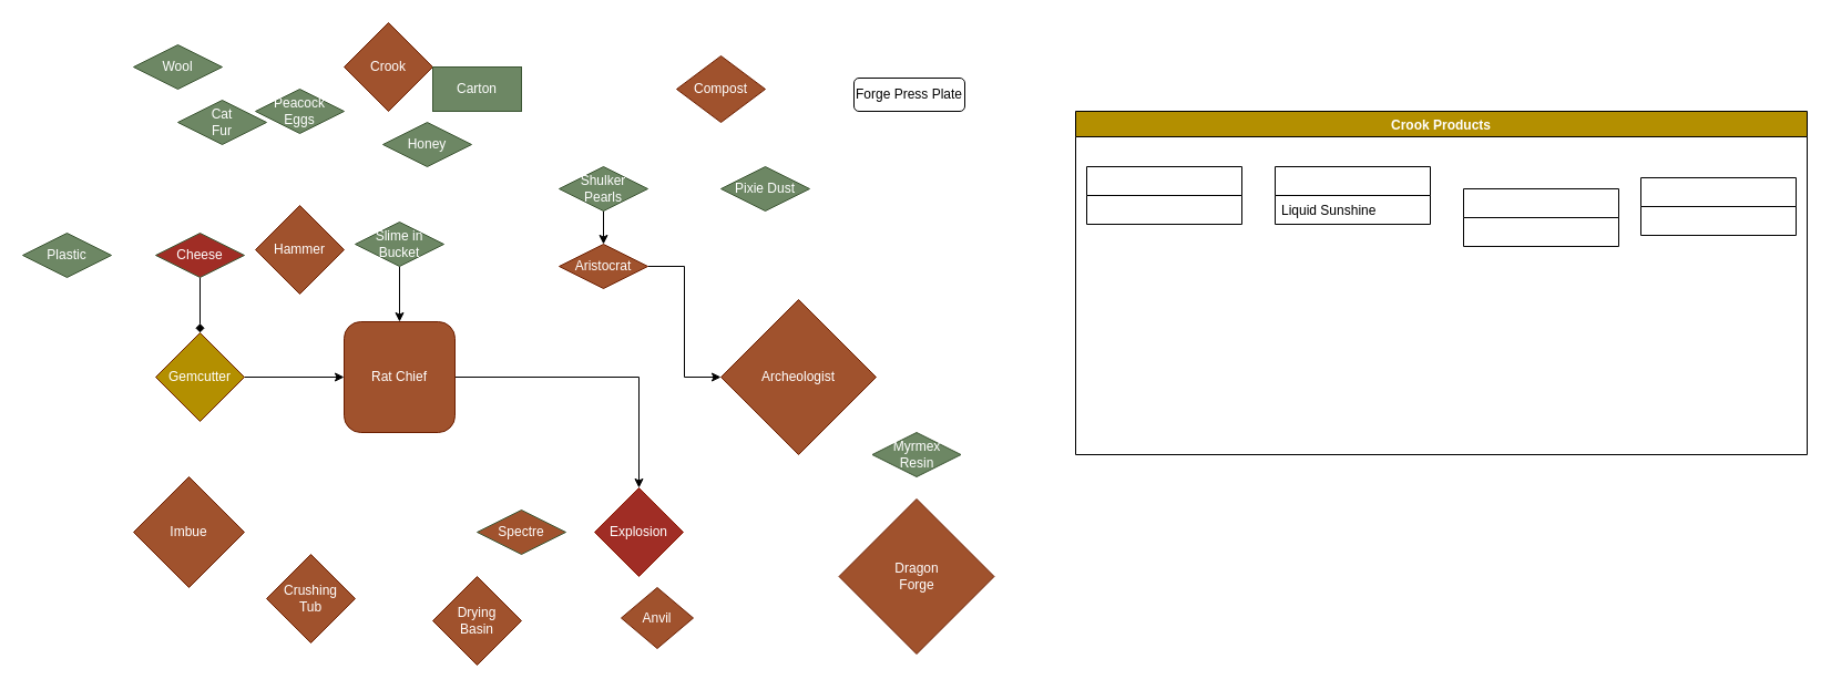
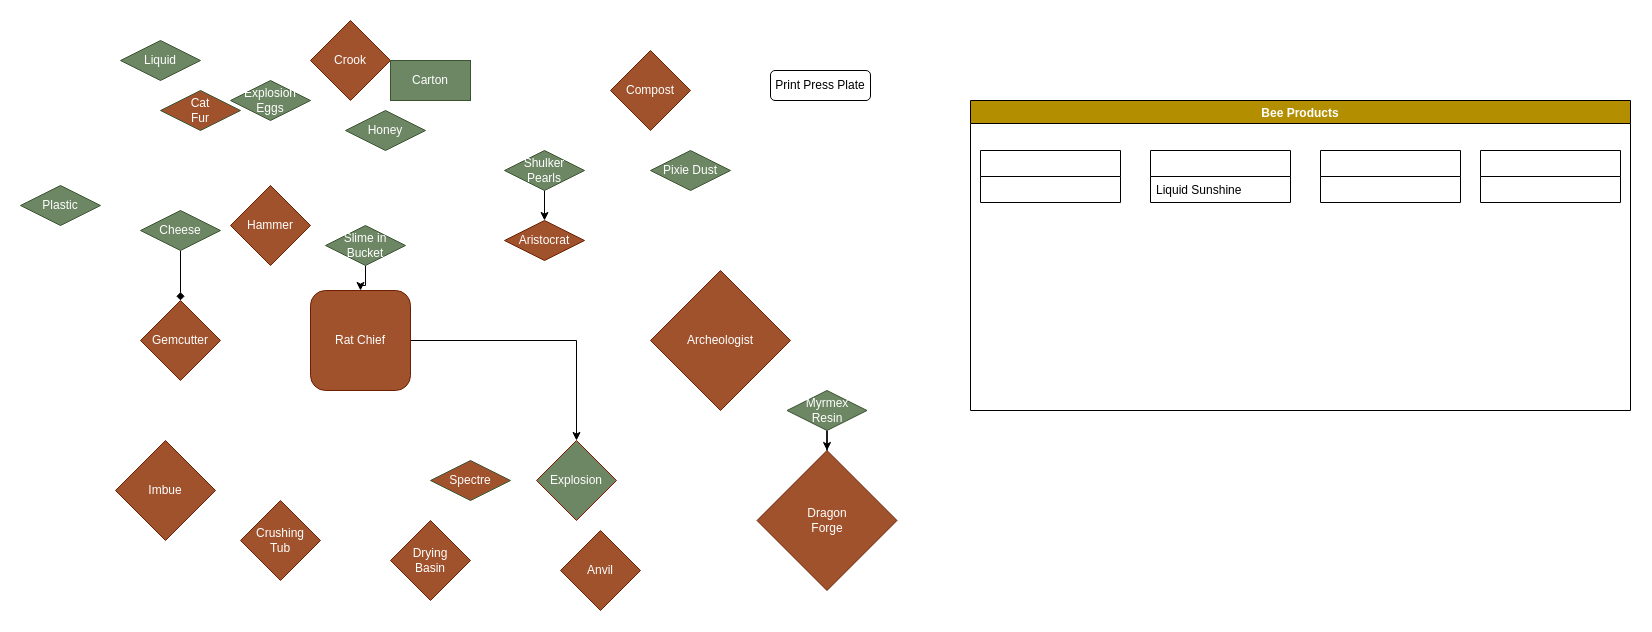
  <mxCell id="0" />
  <mxCell id="1" parent="0" />
  <mxCell id="2" style="edgeStyle=orthogonalEdgeStyle;rounded=0;orthogonalLoop=1;jettySize=auto;html=1;endArrow=diamond;" parent="1" source="3" target="5" edge="1"><mxGeometry relative="1" as="geometry" /></mxCell>
- <mxCell id="3" value="Cheese" style="rhombus;whiteSpace=wrap;html=1;fillColor=#a02d25;strokeColor=#3A5431;fontColor=#ffffff;" parent="1" vertex="1"><mxGeometry x="140" y="210" width="80" height="40" as="geometry" /></mxCell>
- <mxCell id="4" style="edgeStyle=orthogonalEdgeStyle;rounded=0;orthogonalLoop=1;jettySize=auto;html=1;" parent="1" source="5" target="7" edge="1"><mxGeometry relative="1" as="geometry" /></mxCell>
- <mxCell id="5" value="Gemcutter" style="rhombus;whiteSpace=wrap;html=1;fillColor=#b38f00;strokeColor=#6D1F00;fontColor=#ffffff;" parent="1" vertex="1"><mxGeometry x="140" y="300" width="80" height="80" as="geometry" /></mxCell>
+ <mxCell id="3" value="Cheese" style="rhombus;whiteSpace=wrap;html=1;fillColor=#6d8764;strokeColor=#3A5431;fontColor=#ffffff;" parent="1" vertex="1"><mxGeometry x="140" y="210" width="80" height="40" as="geometry" /></mxCell>
+ <mxCell id="5" value="Gemcutter" style="rhombus;whiteSpace=wrap;html=1;fillColor=#a0522d;strokeColor=#6D1F00;fontColor=#ffffff;" parent="1" vertex="1"><mxGeometry x="140" y="300" width="80" height="80" as="geometry" /></mxCell>
  <mxCell id="6" style="edgeStyle=orthogonalEdgeStyle;rounded=0;orthogonalLoop=1;jettySize=auto;html=1;" parent="1" source="7" target="31" edge="1"><mxGeometry relative="1" as="geometry" /></mxCell>
  <mxCell id="7" value="Rat Chief" style="whiteSpace=wrap;html=1;fillColor=#a0522d;strokeColor=#6D1F00;fontColor=#ffffff;rounded=1;" parent="1" vertex="1"><mxGeometry x="310" y="290" width="100" height="100" as="geometry" /></mxCell>
- <mxCell id="8" style="edgeStyle=orthogonalEdgeStyle;rounded=0;orthogonalLoop=1;jettySize=auto;html=1;entryX=0;entryY=0.5;entryDx=0;entryDy=0;" parent="1" source="9" target="10" edge="1"><mxGeometry relative="1" as="geometry" /></mxCell>
  <mxCell id="9" value="Aristocrat" style="rhombus;whiteSpace=wrap;html=1;fillColor=#a0522d;strokeColor=#6D1F00;fontColor=#ffffff;" parent="1" vertex="1"><mxGeometry x="504" y="220" width="80" height="40" as="geometry" /></mxCell>
  <mxCell id="10" value="Archeologist" style="rhombus;whiteSpace=wrap;html=1;fillColor=#a0522d;strokeColor=#6D1F00;fontColor=#ffffff;" parent="1" vertex="1"><mxGeometry x="650" y="270" width="140" height="140" as="geometry" /></mxCell>
  <mxCell id="11" value="Pixie Dust" style="rhombus;whiteSpace=wrap;html=1;fillColor=#6d8764;strokeColor=#3A5431;fontColor=#ffffff;" parent="1" vertex="1"><mxGeometry x="650" y="150" width="80" height="40" as="geometry" /></mxCell>
- <mxCell id="12" value="Peacock&lt;br&gt;Eggs" style="rhombus;whiteSpace=wrap;html=1;fillColor=#6d8764;strokeColor=#3A5431;fontColor=#ffffff;" parent="1" vertex="1"><mxGeometry x="230" y="80" width="80" height="40" as="geometry" /></mxCell>
+ <mxCell id="12" value="Explosion&lt;br&gt;Eggs" style="rhombus;whiteSpace=wrap;html=1;fillColor=#6d8764;strokeColor=#3A5431;fontColor=#ffffff;" parent="1" vertex="1"><mxGeometry x="230" y="80" width="80" height="40" as="geometry" /></mxCell>
  <mxCell id="13" value="Dragon&lt;br&gt;Forge" style="rhombus;whiteSpace=wrap;html=1;fillColor=#a0522d;strokeColor=#6D1F00;fontColor=#ffffff;" parent="1" vertex="1"><mxGeometry x="756.5" y="450" width="140" height="140" as="geometry" /></mxCell>
  <mxCell id="14" style="edgeStyle=orthogonalEdgeStyle;rounded=0;orthogonalLoop=1;jettySize=auto;html=1;" parent="1" source="15" target="9" edge="1"><mxGeometry relative="1" as="geometry" /></mxCell>
  <mxCell id="15" value="Shulker&lt;br&gt;Pearls" style="rhombus;whiteSpace=wrap;html=1;fillColor=#6d8764;strokeColor=#3A5431;fontColor=#ffffff;" parent="1" vertex="1"><mxGeometry x="504" y="150" width="80" height="40" as="geometry" /></mxCell>
- <mxCell id="16" value="Wool" style="rhombus;whiteSpace=wrap;html=1;fillColor=#6d8764;strokeColor=#3A5431;fontColor=#ffffff;" parent="1" vertex="1"><mxGeometry x="120" y="40" width="80" height="40" as="geometry" /></mxCell>
- <mxCell id="17" value="Cat&lt;br&gt;Fur" style="rhombus;whiteSpace=wrap;html=1;fillColor=#6d8764;strokeColor=#3A5431;fontColor=#ffffff;" parent="1" vertex="1"><mxGeometry x="160" y="90" width="80" height="40" as="geometry" /></mxCell>
+ <mxCell id="16" value="Liquid" style="rhombus;whiteSpace=wrap;html=1;fillColor=#6d8764;strokeColor=#3A5431;fontColor=#ffffff;" parent="1" vertex="1"><mxGeometry x="120" y="40" width="80" height="40" as="geometry" /></mxCell>
+ <mxCell id="17" value="Cat&lt;br&gt;Fur" style="rhombus;whiteSpace=wrap;html=1;fillColor=#a0522d;strokeColor=#3A5431;fontColor=#ffffff;" parent="1" vertex="1"><mxGeometry x="160" y="90" width="80" height="40" as="geometry" /></mxCell>
+ <mxCell id="18" style="edgeStyle=orthogonalEdgeStyle;rounded=0;orthogonalLoop=1;jettySize=auto;html=1;" parent="1" source="19" target="13" edge="1"><mxGeometry relative="1" as="geometry" /></mxCell>
  <mxCell id="19" value="Myrmex&lt;br&gt;Resin" style="rhombus;whiteSpace=wrap;html=1;fillColor=#6d8764;strokeColor=#3A5431;fontColor=#ffffff;" parent="1" vertex="1"><mxGeometry x="786.5" y="390" width="80" height="40" as="geometry" /></mxCell>
  <mxCell id="20" value="Honey" style="rhombus;whiteSpace=wrap;html=1;fillColor=#6d8764;strokeColor=#3A5431;fontColor=#ffffff;" parent="1" vertex="1"><mxGeometry x="345" y="110" width="80" height="40" as="geometry" /></mxCell>
  <mxCell id="21" value="Drying&lt;br&gt;Basin" style="rhombus;whiteSpace=wrap;html=1;rounded=0;sketch=0;shadow=0;fillColor=#a0522d;strokeColor=#6D1F00;fontColor=#ffffff;" parent="1" vertex="1"><mxGeometry x="390" y="520" width="80" height="80" as="geometry" /></mxCell>
  <mxCell id="22" value="Crushing&lt;br&gt;Tub" style="rhombus;whiteSpace=wrap;html=1;rounded=0;sketch=0;shadow=0;fillColor=#a0522d;strokeColor=#6D1F00;fontColor=#ffffff;" parent="1" vertex="1"><mxGeometry x="240" y="500" width="80" height="80" as="geometry" /></mxCell>
  <mxCell id="23" style="edgeStyle=orthogonalEdgeStyle;rounded=0;orthogonalLoop=1;jettySize=auto;html=1;" parent="1" source="24" target="7" edge="1"><mxGeometry relative="1" as="geometry" /></mxCell>
- <mxCell id="24" value="Slime in&lt;br&gt;Bucket" style="rhombus;whiteSpace=wrap;html=1;fillColor=#6d8764;strokeColor=#3A5431;fontColor=#ffffff;" parent="1" vertex="1"><mxGeometry x="320" y="200" width="80" height="40" as="geometry" /></mxCell>
+ <mxCell id="24" value="Slime in&lt;br&gt;Bucket" style="rhombus;whiteSpace=wrap;html=1;fillColor=#6d8764;strokeColor=#3A5431;fontColor=#ffffff;" parent="1" vertex="1"><mxGeometry x="325" y="225" width="80" height="40" as="geometry" /></mxCell>
  <mxCell id="25" value="Crook" style="rhombus;whiteSpace=wrap;html=1;rounded=0;sketch=0;shadow=0;fillColor=#a0522d;strokeColor=#6D1F00;fontColor=#ffffff;" parent="1" vertex="1"><mxGeometry x="310" y="20" width="80" height="80" as="geometry" /></mxCell>
  <mxCell id="26" value="Hammer" style="rhombus;whiteSpace=wrap;html=1;rounded=0;sketch=0;shadow=0;fillColor=#a0522d;strokeColor=#6D1F00;fontColor=#ffffff;" parent="1" vertex="1"><mxGeometry x="230" y="185" width="80" height="80" as="geometry" /></mxCell>
  <mxCell id="27" value="Spectre" style="rhombus;whiteSpace=wrap;html=1;fillColor=#a0522d;strokeColor=#3A5431;fontColor=#ffffff;" parent="1" vertex="1"><mxGeometry x="430" y="460" width="80" height="40" as="geometry" /></mxCell>
- <mxCell id="28" value="Imbue" style="rhombus;whiteSpace=wrap;html=1;rounded=0;sketch=0;shadow=0;fillColor=#a0522d;strokeColor=#6D1F00;fontColor=#ffffff;" parent="1" vertex="1"><mxGeometry x="120" y="430" width="100" height="100" as="geometry" /></mxCell>
- <mxCell id="29" value="Forge Press Plate" style="rounded=1;whiteSpace=wrap;html=1;shadow=0;glass=0;sketch=0;" parent="1" vertex="1"><mxGeometry x="770" y="70" width="100" height="30" as="geometry" /></mxCell>
- <mxCell id="30" value="Compost" style="rhombus;whiteSpace=wrap;html=1;rounded=0;sketch=0;shadow=0;fillColor=#a0522d;strokeColor=#6D1F00;fontColor=#ffffff;" parent="1" vertex="1"><mxGeometry x="610" y="50" width="80" height="60" as="geometry" /></mxCell>
- <mxCell id="31" value="Explosion" style="rhombus;whiteSpace=wrap;html=1;rounded=0;sketch=0;shadow=0;fontColor=#ffffff;strokeColor=#8A1700;fillColor=#A02D25;" parent="1" vertex="1"><mxGeometry x="536" y="440" width="80" height="80" as="geometry" /></mxCell>
+ <mxCell id="28" value="Imbue" style="rhombus;whiteSpace=wrap;html=1;rounded=0;sketch=0;shadow=0;fillColor=#a0522d;strokeColor=#6D1F00;fontColor=#ffffff;" parent="1" vertex="1"><mxGeometry x="115" y="440" width="100" height="100" as="geometry" /></mxCell>
+ <mxCell id="29" value="Print Press Plate" style="rounded=1;whiteSpace=wrap;html=1;shadow=0;glass=0;sketch=0;" parent="1" vertex="1"><mxGeometry x="770" y="70" width="100" height="30" as="geometry" /></mxCell>
+ <mxCell id="30" value="Compost" style="rhombus;whiteSpace=wrap;html=1;rounded=0;sketch=0;shadow=0;fillColor=#a0522d;strokeColor=#6D1F00;fontColor=#ffffff;" parent="1" vertex="1"><mxGeometry x="610" y="50" width="80" height="80" as="geometry" /></mxCell>
+ <mxCell id="31" value="Explosion" style="rhombus;whiteSpace=wrap;html=1;rounded=0;sketch=0;shadow=0;fontColor=#ffffff;strokeColor=#8A1700;fillColor=#6d8764;" parent="1" vertex="1"><mxGeometry x="536" y="440" width="80" height="80" as="geometry" /></mxCell>
  <mxCell id="32" value="Carton" style="whiteSpace=wrap;html=1;fillColor=#6d8764;strokeColor=#3A5431;fontColor=#ffffff;rounded=0;" parent="1" vertex="1"><mxGeometry x="390" y="60" width="80" height="40" as="geometry" /></mxCell>
- <mxCell id="33" value="Plastic" style="rhombus;whiteSpace=wrap;html=1;fillColor=#6d8764;strokeColor=#3A5431;fontColor=#ffffff;" parent="1" vertex="1"><mxGeometry x="20" y="210" width="80" height="40" as="geometry" /></mxCell>
- <mxCell id="34" value="Anvil" style="rhombus;whiteSpace=wrap;html=1;rounded=0;sketch=0;shadow=0;fillColor=#a0522d;strokeColor=#6D1F00;fontColor=#ffffff;" parent="1" vertex="1"><mxGeometry x="560" y="530" width="65" height="55" as="geometry" /></mxCell>
- <mxCell id="35" value="Crook Products" style="swimlane;labelBackgroundColor=none;fillColor=#B38F00;fontColor=#FFFFFF;" vertex="1" parent="1"><mxGeometry x="970" y="100" width="660" height="310" as="geometry"><mxRectangle x="920" y="410" width="110" height="23" as="alternateBounds" /></mxGeometry></mxCell>
- <mxCell id="36" value="T4" style="swimlane;fontStyle=0;childLayout=stackLayout;horizontal=1;startSize=26;fillColor=none;horizontalStack=0;resizeParent=1;resizeParentMax=0;resizeLast=0;collapsible=1;marginBottom=0;labelBackgroundColor=none;fontColor=#FFFFFF;" vertex="1" parent="35"><mxGeometry x="510" y="60" width="140" height="52" as="geometry" /></mxCell>
- <mxCell id="37" value="T3" style="swimlane;fontStyle=0;childLayout=stackLayout;horizontal=1;startSize=26;fillColor=none;horizontalStack=0;resizeParent=1;resizeParentMax=0;resizeLast=0;collapsible=1;marginBottom=0;labelBackgroundColor=none;fontColor=#FFFFFF;" vertex="1" parent="35"><mxGeometry x="350" y="70" width="140" height="52" as="geometry" /></mxCell>
+ <mxCell id="33" value="Plastic" style="rhombus;whiteSpace=wrap;html=1;fillColor=#6d8764;strokeColor=#3A5431;fontColor=#ffffff;" parent="1" vertex="1"><mxGeometry x="20" y="185" width="80" height="40" as="geometry" /></mxCell>
+ <mxCell id="34" value="Anvil" style="rhombus;whiteSpace=wrap;html=1;rounded=0;sketch=0;shadow=0;fillColor=#a0522d;strokeColor=#6D1F00;fontColor=#ffffff;" parent="1" vertex="1"><mxGeometry x="560" y="530" width="80" height="80" as="geometry" /></mxCell>
+ <mxCell id="35" value="Bee Products" style="swimlane;labelBackgroundColor=none;fillColor=#B38F00;fontColor=#FFFFFF;" vertex="1" parent="1"><mxGeometry x="970" y="100" width="660" height="310" as="geometry"><mxRectangle x="920" y="410" width="110" height="23" as="alternateBounds" /></mxGeometry></mxCell>
+ <mxCell id="36" value="T4" style="swimlane;fontStyle=0;childLayout=stackLayout;horizontal=1;startSize=26;fillColor=none;horizontalStack=0;resizeParent=1;resizeParentMax=0;resizeLast=0;collapsible=1;marginBottom=0;labelBackgroundColor=none;fontColor=#FFFFFF;" vertex="1" parent="35"><mxGeometry x="510" y="50" width="140" height="52" as="geometry" /></mxCell>
+ <mxCell id="37" value="T3" style="swimlane;fontStyle=0;childLayout=stackLayout;horizontal=1;startSize=26;fillColor=none;horizontalStack=0;resizeParent=1;resizeParentMax=0;resizeLast=0;collapsible=1;marginBottom=0;labelBackgroundColor=none;fontColor=#FFFFFF;" vertex="1" parent="35"><mxGeometry x="350" y="50" width="140" height="52" as="geometry" /></mxCell>
  <mxCell id="38" value="T2" style="swimlane;fontStyle=0;childLayout=stackLayout;horizontal=1;startSize=26;fillColor=none;horizontalStack=0;resizeParent=1;resizeParentMax=0;resizeLast=0;collapsible=1;marginBottom=0;labelBackgroundColor=none;fontColor=#FFFFFF;" vertex="1" parent="35"><mxGeometry x="180" y="50" width="140" height="52" as="geometry" /></mxCell>
  <mxCell id="39" value="Liquid Sunshine" style="text;strokeColor=none;fillColor=none;align=left;verticalAlign=top;spacingLeft=4;spacingRight=4;overflow=hidden;rotatable=0;points=[[0,0.5],[1,0.5]];portConstraint=eastwest;fontStyle=0" vertex="1" parent="38"><mxGeometry y="26" width="140" height="26" as="geometry" /></mxCell>
  <mxCell id="40" value="T1" style="swimlane;fontStyle=0;childLayout=stackLayout;horizontal=1;startSize=26;fillColor=none;horizontalStack=0;resizeParent=1;resizeParentMax=0;resizeLast=0;collapsible=1;marginBottom=0;labelBackgroundColor=none;fontColor=#FFFFFF;" vertex="1" parent="35"><mxGeometry x="10" y="50" width="140" height="52" as="geometry"><mxRectangle x="10" y="50" width="50" height="26" as="alternateBounds" /></mxGeometry></mxCell>
